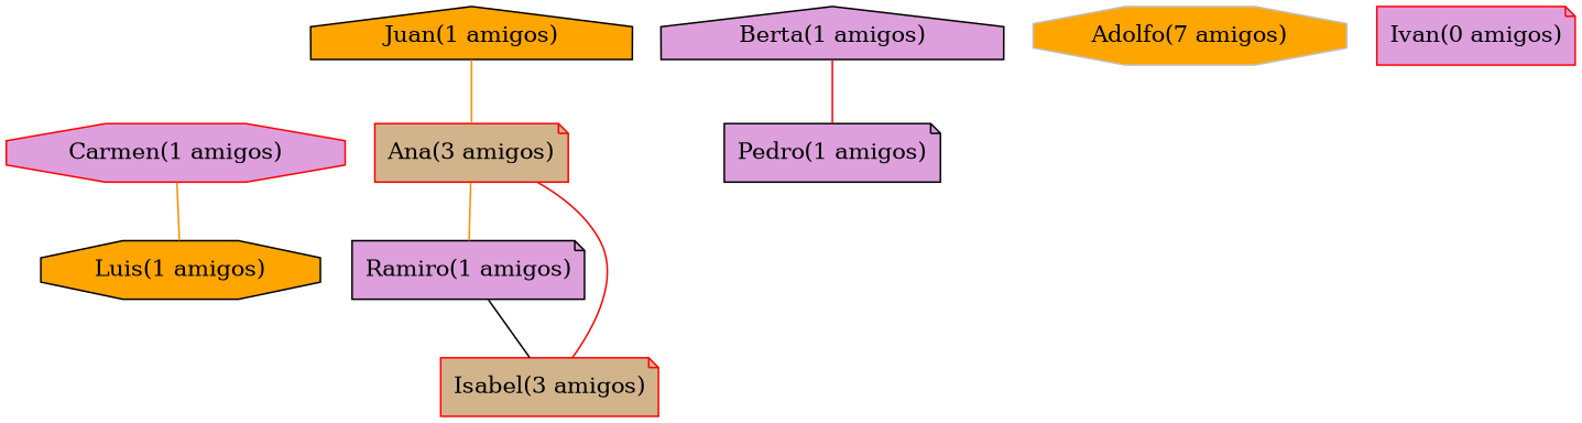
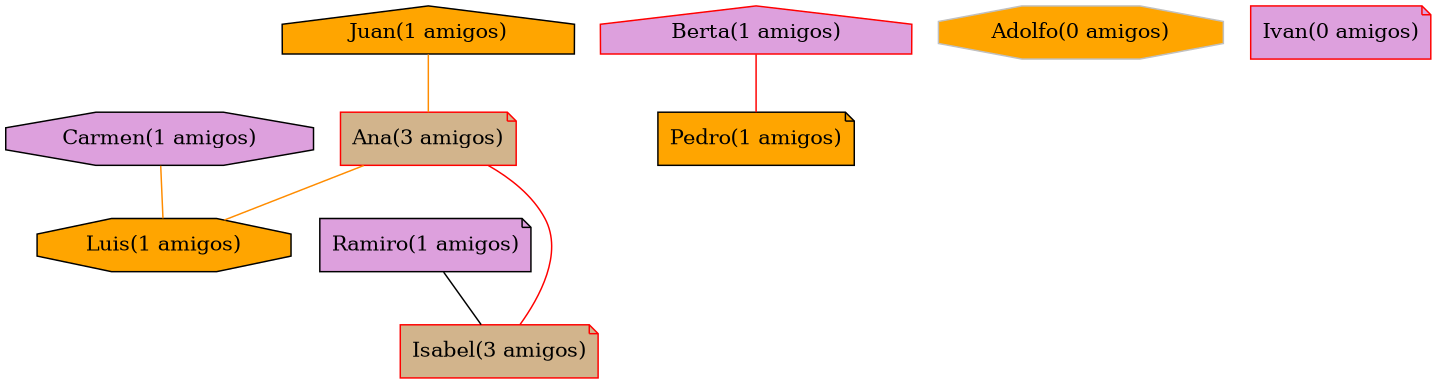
  strict graph {
    node [color=black fillcolor=plum shape=note style=filled]
    edge [color=darkorange]
    n1 [color=red fillcolor=tan label="Ana(3 amigos)"]
    n2 [fillcolor=orange label="Luis(1 amigos)" shape=octagon]
-   n3 [label="Berta(1 amigos)" shape=house]
-   n4 [label="Pedro(1 amigos)"]
-   n5 [color=gray fillcolor=orange label="Adolfo(7 amigos)" shape=octagon]
+   n3 [color=red label="Berta(1 amigos)" shape=house]
+   n4 [fillcolor=orange label="Pedro(1 amigos)"]
+   n5 [color=gray fillcolor=orange label="Adolfo(0 amigos)" shape=octagon]
    n6 [color=red label="Ivan(0 amigos)"]
-   n7 [color=red label="Carmen(1 amigos)" shape=octagon]
+   n7 [label="Carmen(1 amigos)" shape=octagon]
    n8 [color=red fillcolor=tan label="Isabel(3 amigos)"]
    n9 [fillcolor=orange label="Juan(1 amigos)" shape=house]
    n10 [label="Ramiro(1 amigos)"]
-   n1 -- n10
+   n1 -- n2
    n3 -- n4 [color=red]
    n7 -- n2
    n8 -- n1 [color=red]
    n9 -- n1
    n10 -- n8 [color=black]
  }
